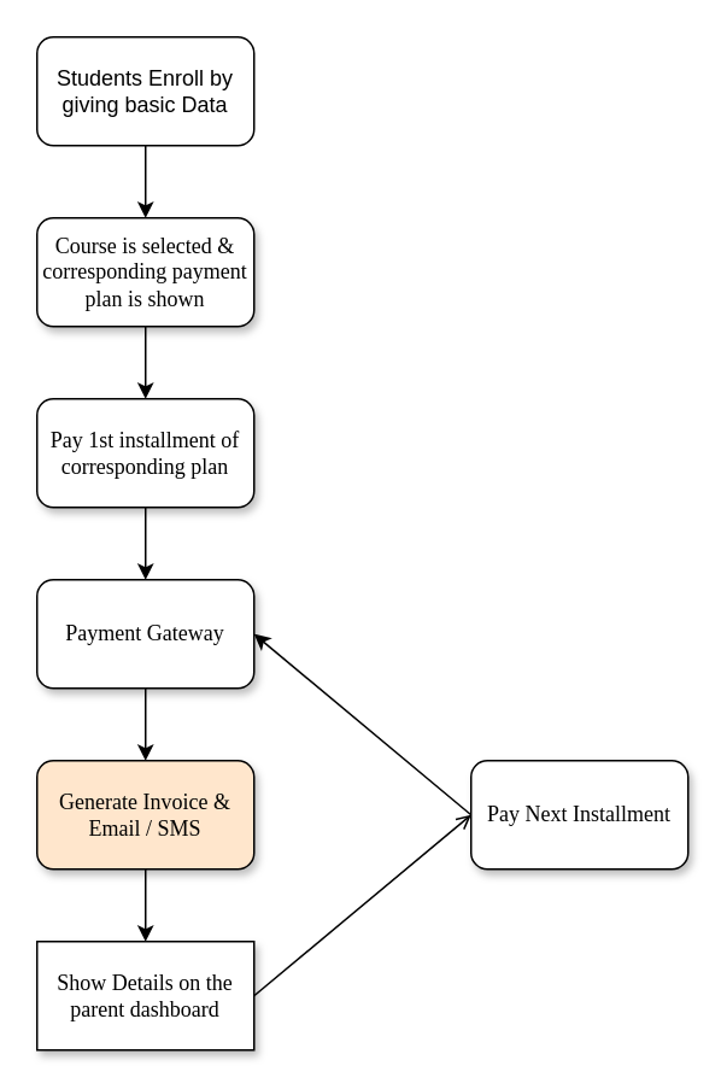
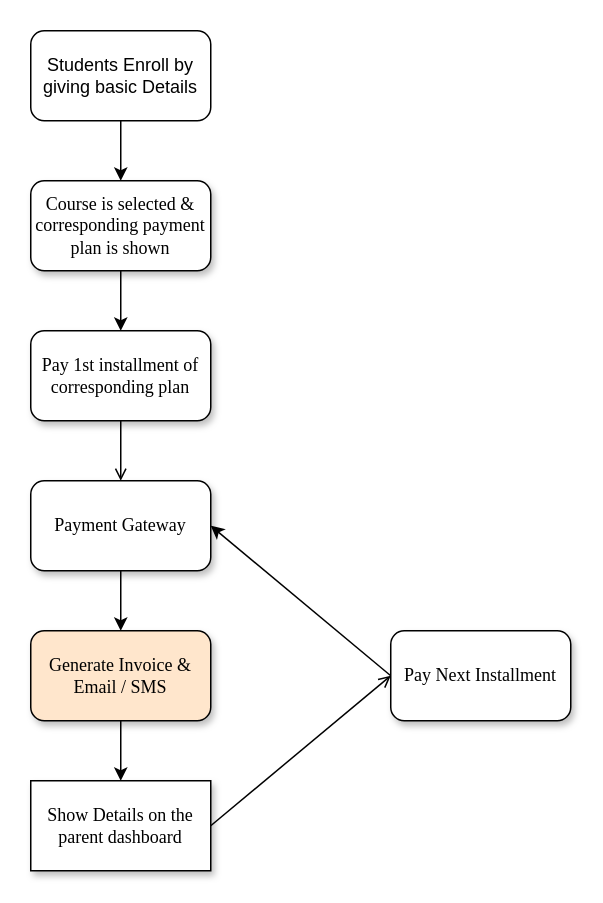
  <mxCell id="0" />
  <mxCell id="1" parent="0" />
  <mxCell id="2" style="edgeStyle=none;rounded=0;orthogonalLoop=1;jettySize=auto;html=1;exitX=0.5;exitY=1;exitDx=0;exitDy=0;entryX=0.5;entryY=0;entryDx=0;entryDy=0;" edge="1" parent="1" source="3" target="5"><mxGeometry relative="1" as="geometry" /></mxCell>
  <mxCell id="3" value="Course is selected &amp;amp; corresponding payment plan is shown" style="whiteSpace=wrap;html=1;rounded=1;shadow=1;labelBackgroundColor=none;strokeWidth=1;fontFamily=Verdana;fontSize=12;align=center;" parent="1" vertex="1"><mxGeometry x="20" y="120" width="120" height="60" as="geometry" /></mxCell>
- <mxCell id="4" style="edgeStyle=none;rounded=0;orthogonalLoop=1;jettySize=auto;html=1;exitX=0.5;exitY=1;exitDx=0;exitDy=0;entryX=0.5;entryY=0;entryDx=0;entryDy=0;" edge="1" parent="1" source="5" target="9"><mxGeometry relative="1" as="geometry" /></mxCell>
+ <mxCell id="4" style="edgeStyle=none;rounded=0;orthogonalLoop=1;jettySize=auto;html=1;exitX=0.5;exitY=1;exitDx=0;exitDy=0;entryX=0.5;entryY=0;entryDx=0;entryDy=0;endArrow=open;" edge="1" parent="1" source="5" target="9"><mxGeometry relative="1" as="geometry" /></mxCell>
  <mxCell id="5" value="Pay 1st installment of corresponding plan" style="whiteSpace=wrap;html=1;rounded=1;shadow=1;labelBackgroundColor=none;strokeWidth=1;fontFamily=Verdana;fontSize=12;align=center;" parent="1" vertex="1"><mxGeometry x="20" y="220" width="120" height="60" as="geometry" /></mxCell>
  <mxCell id="6" style="edgeStyle=none;rounded=0;orthogonalLoop=1;jettySize=auto;html=1;exitX=0.5;exitY=1;exitDx=0;exitDy=0;entryX=0.5;entryY=0;entryDx=0;entryDy=0;" edge="1" parent="1" source="7" target="13"><mxGeometry relative="1" as="geometry" /></mxCell>
  <mxCell id="7" value="Generate Invoice &amp;amp; Email / SMS" style="whiteSpace=wrap;html=1;rounded=1;shadow=1;labelBackgroundColor=none;strokeWidth=1;fontFamily=Verdana;fontSize=12;align=center;fillColor=#ffe6cc;" parent="1" vertex="1"><mxGeometry x="20" y="420" width="120" height="60" as="geometry" /></mxCell>
  <mxCell id="8" style="edgeStyle=none;rounded=0;orthogonalLoop=1;jettySize=auto;html=1;exitX=0.5;exitY=1;exitDx=0;exitDy=0;entryX=0.5;entryY=0;entryDx=0;entryDy=0;" edge="1" parent="1" source="9" target="7"><mxGeometry relative="1" as="geometry" /></mxCell>
  <mxCell id="9" value="Payment Gateway" style="whiteSpace=wrap;html=1;rounded=1;shadow=1;labelBackgroundColor=none;strokeWidth=1;fontFamily=Verdana;fontSize=12;align=center;" parent="1" vertex="1"><mxGeometry x="20" y="320" width="120" height="60" as="geometry" /></mxCell>
  <mxCell id="10" style="edgeStyle=none;rounded=0;orthogonalLoop=1;jettySize=auto;html=1;exitX=0.5;exitY=1;exitDx=0;exitDy=0;entryX=0.5;entryY=0;entryDx=0;entryDy=0;" edge="1" parent="1" source="11" target="3"><mxGeometry relative="1" as="geometry" /></mxCell>
- <mxCell id="11" value="Students Enroll by giving basic Data" style="rounded=1;whiteSpace=wrap;html=1;" vertex="1" parent="1"><mxGeometry x="20" y="20" width="120" height="60" as="geometry" /></mxCell>
+ <mxCell id="11" value="Students Enroll by giving basic Details" style="rounded=1;whiteSpace=wrap;html=1;" vertex="1" parent="1"><mxGeometry x="20" y="20" width="120" height="60" as="geometry" /></mxCell>
  <mxCell id="12" style="edgeStyle=none;rounded=0;orthogonalLoop=1;jettySize=auto;html=1;exitX=1;exitY=0.5;exitDx=0;exitDy=0;entryX=0;entryY=0.5;entryDx=0;entryDy=0;endArrow=open;" edge="1" parent="1" source="13" target="15"><mxGeometry relative="1" as="geometry" /></mxCell>
  <mxCell id="13" value="&lt;span&gt;Show Details on the parent dashboard&lt;/span&gt;" style="whiteSpace=wrap;html=1;shadow=1;labelBackgroundColor=none;strokeWidth=1;fontFamily=Verdana;fontSize=12;align=center;rounded=0;" vertex="1" parent="1"><mxGeometry x="20" y="520" width="120" height="60" as="geometry" /></mxCell>
  <mxCell id="14" style="edgeStyle=none;rounded=0;orthogonalLoop=1;jettySize=auto;html=1;exitX=0;exitY=0.5;exitDx=0;exitDy=0;entryX=1;entryY=0.5;entryDx=0;entryDy=0;" edge="1" parent="1" source="15" target="9"><mxGeometry relative="1" as="geometry" /></mxCell>
  <mxCell id="15" value="&lt;span&gt;Pay Next Installment&lt;/span&gt;" style="whiteSpace=wrap;html=1;rounded=1;shadow=1;labelBackgroundColor=none;strokeWidth=1;fontFamily=Verdana;fontSize=12;align=center;" vertex="1" parent="1"><mxGeometry x="260" y="420" width="120" height="60" as="geometry" /></mxCell>
